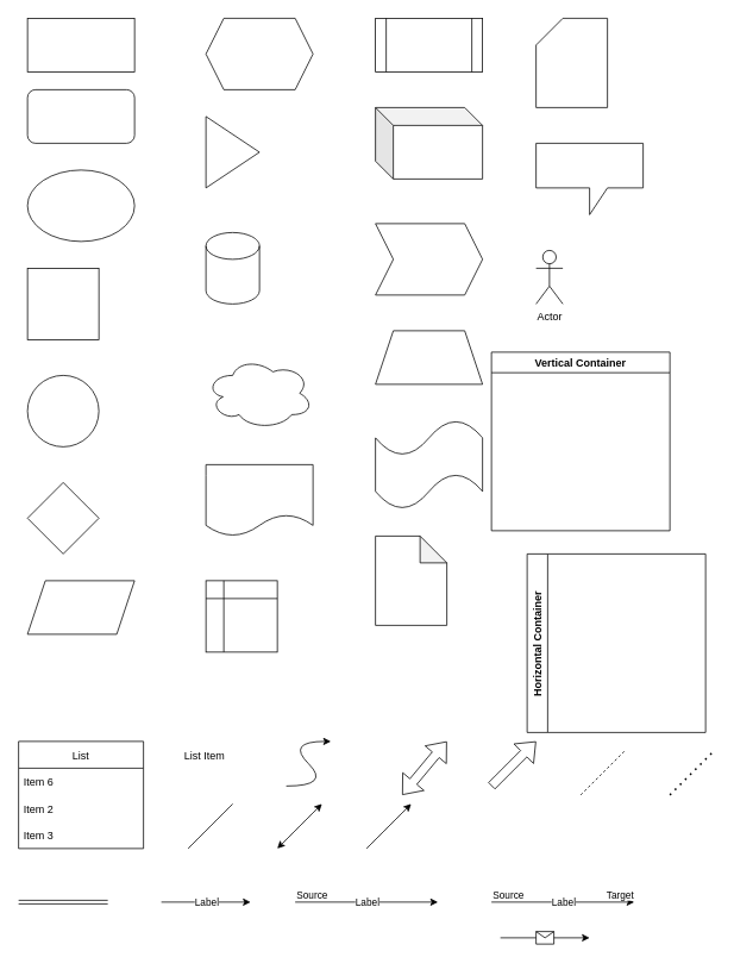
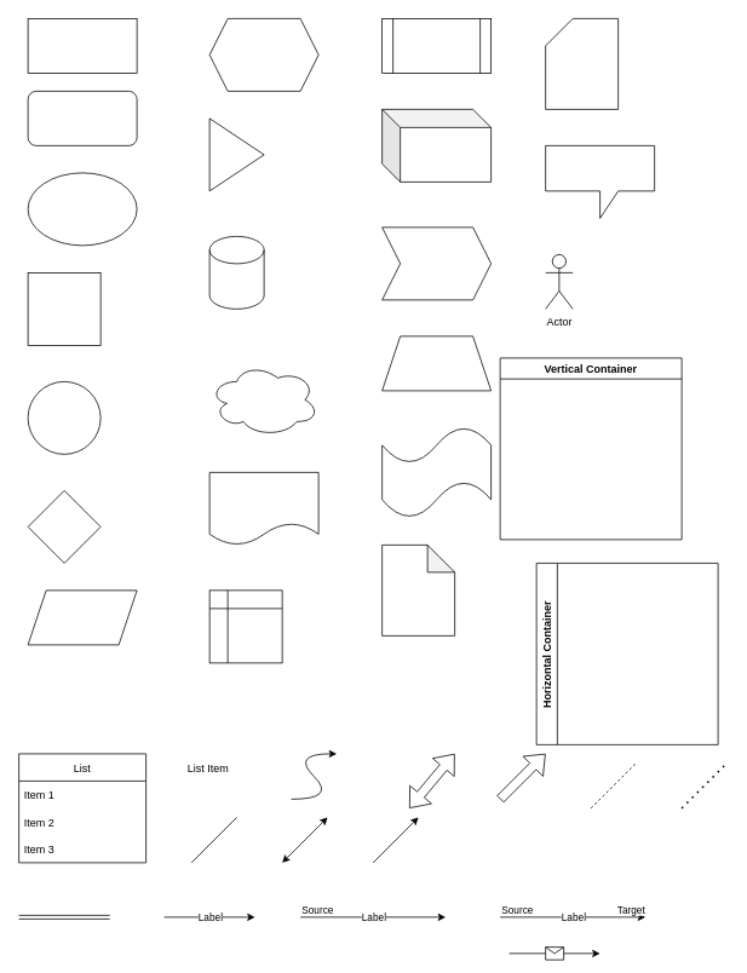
  <mxCell id="0" />
  <mxCell id="1" parent="0" />
  <mxCell id="2" value="" style="rounded=0;whiteSpace=wrap;html=1;" vertex="1" parent="1"><mxGeometry x="30" y="20" width="120" height="60" as="geometry" /></mxCell>
  <mxCell id="3" value="" style="rounded=1;whiteSpace=wrap;html=1;" vertex="1" parent="1"><mxGeometry x="30" y="100" width="120" height="60" as="geometry" /></mxCell>
  <mxCell id="4" value="" style="ellipse;whiteSpace=wrap;html=1;" vertex="1" parent="1"><mxGeometry x="30" y="190" width="120" height="80" as="geometry" /></mxCell>
  <mxCell id="5" value="" style="whiteSpace=wrap;html=1;aspect=fixed;" vertex="1" parent="1"><mxGeometry x="30" y="300" width="80" height="80" as="geometry" /></mxCell>
  <mxCell id="6" value="" style="ellipse;whiteSpace=wrap;html=1;aspect=fixed;" vertex="1" parent="1"><mxGeometry x="30" y="420" width="80" height="80" as="geometry" /></mxCell>
  <mxCell id="7" value="" style="rhombus;whiteSpace=wrap;html=1;" vertex="1" parent="1"><mxGeometry x="30" y="540" width="80" height="80" as="geometry" /></mxCell>
  <mxCell id="8" value="" style="shape=parallelogram;perimeter=parallelogramPerimeter;whiteSpace=wrap;html=1;fixedSize=1;" vertex="1" parent="1"><mxGeometry x="30" y="650" width="120" height="60" as="geometry" /></mxCell>
  <mxCell id="9" value="" style="shape=hexagon;perimeter=hexagonPerimeter2;whiteSpace=wrap;html=1;fixedSize=1;" vertex="1" parent="1"><mxGeometry x="230" y="20" width="120" height="80" as="geometry" /></mxCell>
  <mxCell id="10" value="" style="triangle;whiteSpace=wrap;html=1;" vertex="1" parent="1"><mxGeometry x="230" y="130" width="60" height="80" as="geometry" /></mxCell>
  <mxCell id="11" value="" style="shape=cylinder3;whiteSpace=wrap;html=1;boundedLbl=1;backgroundOutline=1;size=15;" vertex="1" parent="1"><mxGeometry x="230" y="260" width="60" height="80" as="geometry" /></mxCell>
  <mxCell id="12" value="" style="ellipse;shape=cloud;whiteSpace=wrap;html=1;" vertex="1" parent="1"><mxGeometry x="230" y="400" width="120" height="80" as="geometry" /></mxCell>
  <mxCell id="13" value="" style="shape=document;whiteSpace=wrap;html=1;boundedLbl=1;" vertex="1" parent="1"><mxGeometry x="230" y="520" width="120" height="80" as="geometry" /></mxCell>
  <mxCell id="14" value="" style="shape=internalStorage;whiteSpace=wrap;html=1;backgroundOutline=1;" vertex="1" parent="1"><mxGeometry x="230" y="650" width="80" height="80" as="geometry" /></mxCell>
  <mxCell id="15" value="" style="shape=cube;whiteSpace=wrap;html=1;boundedLbl=1;backgroundOutline=1;darkOpacity=0.05;darkOpacity2=0.1;" vertex="1" parent="1"><mxGeometry x="420" y="120" width="120" height="80" as="geometry" /></mxCell>
  <mxCell id="16" value="" style="shape=process;whiteSpace=wrap;html=1;backgroundOutline=1;" vertex="1" parent="1"><mxGeometry x="420" y="20" width="120" height="60" as="geometry" /></mxCell>
  <mxCell id="17" value="" style="shape=step;perimeter=stepPerimeter;whiteSpace=wrap;html=1;fixedSize=1;" vertex="1" parent="1"><mxGeometry x="420" y="250" width="120" height="80" as="geometry" /></mxCell>
  <mxCell id="18" value="" style="shape=trapezoid;perimeter=trapezoidPerimeter;whiteSpace=wrap;html=1;fixedSize=1;" vertex="1" parent="1"><mxGeometry x="420" y="370" width="120" height="60" as="geometry" /></mxCell>
  <mxCell id="19" value="" style="shape=tape;whiteSpace=wrap;html=1;" vertex="1" parent="1"><mxGeometry x="420" y="470" width="120" height="100" as="geometry" /></mxCell>
  <mxCell id="20" value="" style="shape=note;whiteSpace=wrap;html=1;backgroundOutline=1;darkOpacity=0.05;" vertex="1" parent="1"><mxGeometry x="420" y="600" width="80" height="100" as="geometry" /></mxCell>
  <mxCell id="21" value="" style="shape=card;whiteSpace=wrap;html=1;" vertex="1" parent="1"><mxGeometry x="600" y="20" width="80" height="100" as="geometry" /></mxCell>
  <mxCell id="22" value="" style="shape=callout;whiteSpace=wrap;html=1;perimeter=calloutPerimeter;" vertex="1" parent="1"><mxGeometry x="600" y="160" width="120" height="80" as="geometry" /></mxCell>
  <mxCell id="23" value="Actor" style="shape=umlActor;verticalLabelPosition=bottom;verticalAlign=top;html=1;outlineConnect=0;" vertex="1" parent="1"><mxGeometry x="600" y="280" width="30" height="60" as="geometry" /></mxCell>
  <mxCell id="24" value="Vertical Container" style="swimlane;" vertex="1" parent="1"><mxGeometry x="550" y="394" width="200" height="200" as="geometry" /></mxCell>
  <mxCell id="25" value="Horizontal Container" style="swimlane;horizontal=0;" vertex="1" parent="1"><mxGeometry x="590" y="620" width="200" height="200" as="geometry" /></mxCell>
  <mxCell id="26" value="List" style="swimlane;fontStyle=0;childLayout=stackLayout;horizontal=1;startSize=30;horizontalStack=0;resizeParent=1;resizeParentMax=0;resizeLast=0;collapsible=1;marginBottom=0;" vertex="1" parent="1"><mxGeometry x="20" y="830" width="140" height="120" as="geometry" /></mxCell>
- <mxCell id="27" value="Item 6" style="text;strokeColor=none;fillColor=none;align=left;verticalAlign=middle;spacingLeft=4;spacingRight=4;overflow=hidden;points=[[0,0.5],[1,0.5]];portConstraint=eastwest;rotatable=0;" vertex="1" parent="26"><mxGeometry y="30" width="140" height="30" as="geometry" /></mxCell>
+ <mxCell id="27" value="Item 1" style="text;strokeColor=none;fillColor=none;align=left;verticalAlign=middle;spacingLeft=4;spacingRight=4;overflow=hidden;points=[[0,0.5],[1,0.5]];portConstraint=eastwest;rotatable=0;" vertex="1" parent="26"><mxGeometry y="30" width="140" height="30" as="geometry" /></mxCell>
  <mxCell id="28" value="Item 2" style="text;strokeColor=none;fillColor=none;align=left;verticalAlign=middle;spacingLeft=4;spacingRight=4;overflow=hidden;points=[[0,0.5],[1,0.5]];portConstraint=eastwest;rotatable=0;" vertex="1" parent="26"><mxGeometry y="60" width="140" height="30" as="geometry" /></mxCell>
  <mxCell id="29" value="Item 3" style="text;strokeColor=none;fillColor=none;align=left;verticalAlign=middle;spacingLeft=4;spacingRight=4;overflow=hidden;points=[[0,0.5],[1,0.5]];portConstraint=eastwest;rotatable=0;" vertex="1" parent="26"><mxGeometry y="90" width="140" height="30" as="geometry" /></mxCell>
  <mxCell id="30" value="List Item" style="text;strokeColor=none;fillColor=none;align=left;verticalAlign=middle;spacingLeft=4;spacingRight=4;overflow=hidden;points=[[0,0.5],[1,0.5]];portConstraint=eastwest;rotatable=0;" vertex="1" parent="1"><mxGeometry x="200" y="830" width="80" height="30" as="geometry" /></mxCell>
  <mxCell id="31" value="" style="curved=1;endArrow=classic;html=1;" edge="1" parent="1"><mxGeometry width="50" height="50" relative="1" as="geometry"><mxPoint x="320" y="880" as="sourcePoint" /><mxPoint x="370" y="830" as="targetPoint" /><Array as="points"><mxPoint x="370" y="880" /><mxPoint x="320" y="830" /></Array></mxGeometry></mxCell>
  <mxCell id="32" value="" style="shape=flexArrow;endArrow=classic;startArrow=classic;html=1;" edge="1" parent="1"><mxGeometry width="100" height="100" relative="1" as="geometry"><mxPoint x="450" y="890" as="sourcePoint" /><mxPoint x="500" y="830" as="targetPoint" /></mxGeometry></mxCell>
  <mxCell id="33" value="" style="shape=flexArrow;endArrow=classic;html=1;" edge="1" parent="1"><mxGeometry width="50" height="50" relative="1" as="geometry"><mxPoint x="550" y="880" as="sourcePoint" /><mxPoint x="600" y="830" as="targetPoint" /></mxGeometry></mxCell>
  <mxCell id="34" value="" style="endArrow=none;dashed=1;html=1;" edge="1" parent="1"><mxGeometry width="50" height="50" relative="1" as="geometry"><mxPoint x="650" y="890" as="sourcePoint" /><mxPoint x="700" y="840" as="targetPoint" /></mxGeometry></mxCell>
  <mxCell id="35" value="" style="endArrow=none;dashed=1;html=1;dashPattern=1 3;strokeWidth=2;" edge="1" parent="1"><mxGeometry width="50" height="50" relative="1" as="geometry"><mxPoint x="750" y="890" as="sourcePoint" /><mxPoint x="800" y="840" as="targetPoint" /></mxGeometry></mxCell>
  <mxCell id="36" value="" style="endArrow=none;html=1;" edge="1" parent="1"><mxGeometry width="50" height="50" relative="1" as="geometry"><mxPoint x="210" y="950" as="sourcePoint" /><mxPoint x="260" y="900" as="targetPoint" /></mxGeometry></mxCell>
  <mxCell id="37" value="" style="endArrow=classic;startArrow=classic;html=1;" edge="1" parent="1"><mxGeometry width="50" height="50" relative="1" as="geometry"><mxPoint x="310" y="950" as="sourcePoint" /><mxPoint x="360" y="900" as="targetPoint" /></mxGeometry></mxCell>
  <mxCell id="38" value="" style="endArrow=classic;html=1;" edge="1" parent="1"><mxGeometry width="50" height="50" relative="1" as="geometry"><mxPoint x="410" y="950" as="sourcePoint" /><mxPoint x="460" y="900" as="targetPoint" /></mxGeometry></mxCell>
  <mxCell id="39" value="" style="shape=link;html=1;" edge="1" parent="1"><mxGeometry width="100" relative="1" as="geometry"><mxPoint x="20" y="1010" as="sourcePoint" /><mxPoint x="120" y="1010" as="targetPoint" /></mxGeometry></mxCell>
  <mxCell id="40" value="" style="endArrow=classic;html=1;" edge="1" parent="1"><mxGeometry relative="1" as="geometry"><mxPoint x="180" y="1010" as="sourcePoint" /><mxPoint x="280" y="1010" as="targetPoint" /></mxGeometry></mxCell>
  <mxCell id="41" value="Label" style="edgeLabel;resizable=0;html=1;align=center;verticalAlign=middle;" connectable="0" vertex="1" parent="40"><mxGeometry relative="1" as="geometry" /></mxCell>
  <mxCell id="42" value="" style="endArrow=classic;html=1;" edge="1" parent="1"><mxGeometry relative="1" as="geometry"><mxPoint x="330" y="1010" as="sourcePoint" /><mxPoint x="490" y="1010" as="targetPoint" /></mxGeometry></mxCell>
  <mxCell id="43" value="Label" style="edgeLabel;resizable=0;html=1;align=center;verticalAlign=middle;" connectable="0" vertex="1" parent="42"><mxGeometry relative="1" as="geometry" /></mxCell>
  <mxCell id="44" value="Source" style="edgeLabel;resizable=0;html=1;align=left;verticalAlign=bottom;" connectable="0" vertex="1" parent="42"><mxGeometry x="-1" relative="1" as="geometry" /></mxCell>
  <mxCell id="45" value="" style="endArrow=classic;html=1;" edge="1" parent="1"><mxGeometry relative="1" as="geometry"><mxPoint x="550" y="1010" as="sourcePoint" /><mxPoint x="710" y="1010" as="targetPoint" /></mxGeometry></mxCell>
  <mxCell id="46" value="Label" style="edgeLabel;resizable=0;html=1;align=center;verticalAlign=middle;" connectable="0" vertex="1" parent="45"><mxGeometry relative="1" as="geometry" /></mxCell>
  <mxCell id="47" value="Source" style="edgeLabel;resizable=0;html=1;align=left;verticalAlign=bottom;" connectable="0" vertex="1" parent="45"><mxGeometry x="-1" relative="1" as="geometry" /></mxCell>
  <mxCell id="48" value="Target" style="edgeLabel;resizable=0;html=1;align=right;verticalAlign=bottom;" connectable="0" vertex="1" parent="45"><mxGeometry x="1" relative="1" as="geometry" /></mxCell>
  <mxCell id="49" value="" style="endArrow=classic;html=1;" edge="1" parent="1"><mxGeometry relative="1" as="geometry"><mxPoint x="560" y="1050" as="sourcePoint" /><mxPoint x="660" y="1050" as="targetPoint" /></mxGeometry></mxCell>
  <mxCell id="50" value="" style="shape=message;html=1;outlineConnect=0;" vertex="1" parent="49"><mxGeometry width="20" height="14" relative="1" as="geometry"><mxPoint x="-10" y="-7" as="offset" /></mxGeometry></mxCell>
